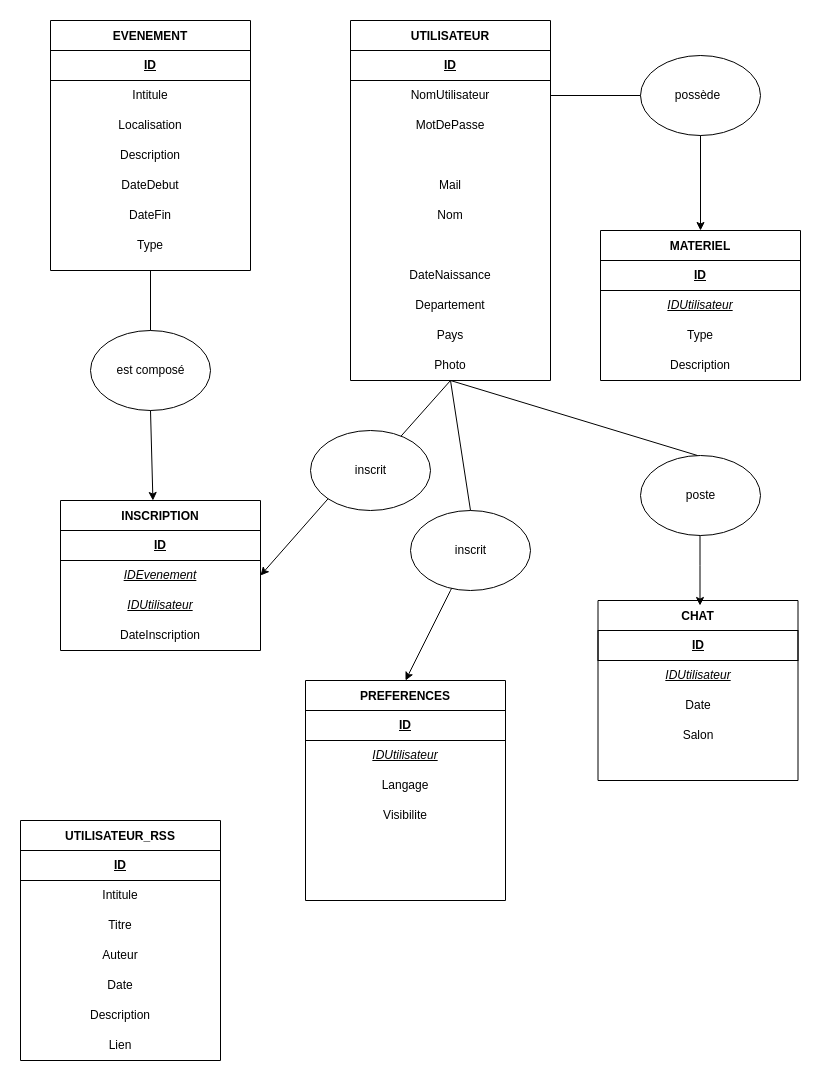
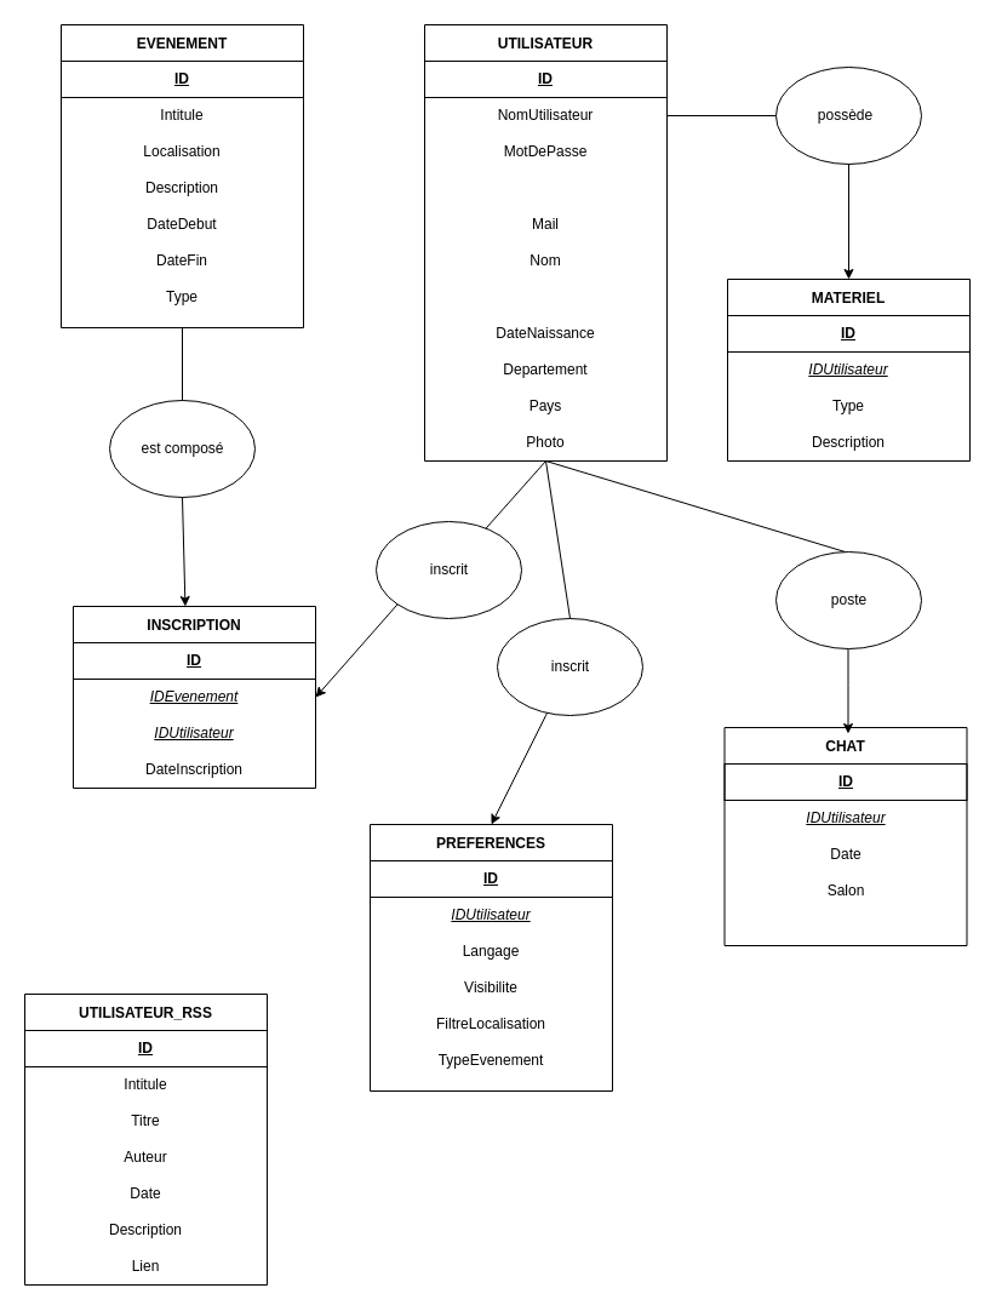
  <mxCell id="0" />
  <mxCell id="1" parent="0" />
  <mxCell id="2" value="UTILISATEUR" style="swimlane;startSize=30;" parent="1" vertex="1"><mxGeometry x="350" y="20" width="200" height="360" as="geometry" /></mxCell>
  <mxCell id="3" value="ID" style="text;html=1;strokeColor=default;fillColor=none;align=center;verticalAlign=middle;whiteSpace=wrap;rounded=0;strokeWidth=1;fontStyle=5" parent="2" vertex="1"><mxGeometry y="30" width="200" height="30" as="geometry" /></mxCell>
  <mxCell id="4" value="Mail" style="text;html=1;strokeColor=none;fillColor=none;align=center;verticalAlign=middle;whiteSpace=wrap;rounded=0;" parent="2" vertex="1"><mxGeometry y="150" width="200" height="30" as="geometry" /></mxCell>
  <mxCell id="5" value="NomUtilisateur" style="text;html=1;strokeColor=none;fillColor=none;align=center;verticalAlign=middle;whiteSpace=wrap;rounded=0;" parent="2" vertex="1"><mxGeometry y="60" width="200" height="30" as="geometry" /></mxCell>
  <mxCell id="6" value="MotDePasse" style="text;html=1;strokeColor=none;fillColor=none;align=center;verticalAlign=middle;whiteSpace=wrap;rounded=0;" parent="2" vertex="1"><mxGeometry y="90" width="200" height="30" as="geometry" /></mxCell>
  <mxCell id="7" value="Nom" style="text;html=1;strokeColor=none;fillColor=none;align=center;verticalAlign=middle;whiteSpace=wrap;rounded=0;" parent="2" vertex="1"><mxGeometry y="180" width="200" height="30" as="geometry" /></mxCell>
  <mxCell id="8" value="DateNaissance" style="text;html=1;strokeColor=none;fillColor=none;align=center;verticalAlign=middle;whiteSpace=wrap;rounded=0;" parent="2" vertex="1"><mxGeometry y="240" width="200" height="30" as="geometry" /></mxCell>
  <mxCell id="9" value="Departement" style="text;html=1;strokeColor=none;fillColor=none;align=center;verticalAlign=middle;whiteSpace=wrap;rounded=0;" parent="2" vertex="1"><mxGeometry y="270" width="200" height="30" as="geometry" /></mxCell>
  <mxCell id="10" value="Pays" style="text;html=1;strokeColor=none;fillColor=none;align=center;verticalAlign=middle;whiteSpace=wrap;rounded=0;" parent="2" vertex="1"><mxGeometry y="300" width="200" height="30" as="geometry" /></mxCell>
  <mxCell id="11" value="Photo" style="text;html=1;strokeColor=none;fillColor=none;align=center;verticalAlign=middle;whiteSpace=wrap;rounded=0;" vertex="1" parent="2"><mxGeometry y="330" width="200" height="30" as="geometry" /></mxCell>
  <mxCell id="12" value="MATERIEL" style="swimlane;startSize=30;" vertex="1" parent="1"><mxGeometry x="600" y="230" width="200" height="150" as="geometry" /></mxCell>
  <mxCell id="13" value="ID" style="text;html=1;strokeColor=default;fillColor=none;align=center;verticalAlign=middle;whiteSpace=wrap;rounded=0;strokeWidth=1;fontStyle=5" vertex="1" parent="12"><mxGeometry y="30" width="200" height="30" as="geometry" /></mxCell>
  <mxCell id="14" value="Description" style="text;html=1;strokeColor=none;fillColor=none;align=center;verticalAlign=middle;whiteSpace=wrap;rounded=0;" vertex="1" parent="12"><mxGeometry y="120" width="200" height="30" as="geometry" /></mxCell>
  <mxCell id="15" value="IDUtilisateur" style="text;html=1;strokeColor=none;fillColor=none;align=center;verticalAlign=middle;whiteSpace=wrap;rounded=0;fontStyle=6" vertex="1" parent="12"><mxGeometry y="60" width="200" height="30" as="geometry" /></mxCell>
  <mxCell id="16" value="Type" style="text;html=1;strokeColor=none;fillColor=none;align=center;verticalAlign=middle;whiteSpace=wrap;rounded=0;" vertex="1" parent="12"><mxGeometry y="90" width="200" height="30" as="geometry" /></mxCell>
  <mxCell id="17" value="EVENEMENT" style="swimlane;startSize=30;" vertex="1" parent="1"><mxGeometry x="50" y="20" width="200" height="250" as="geometry" /></mxCell>
  <mxCell id="18" value="ID" style="text;html=1;strokeColor=default;fillColor=none;align=center;verticalAlign=middle;whiteSpace=wrap;rounded=0;strokeWidth=1;fontStyle=5" vertex="1" parent="17"><mxGeometry y="30" width="200" height="30" as="geometry" /></mxCell>
  <mxCell id="19" value="Description" style="text;html=1;strokeColor=none;fillColor=none;align=center;verticalAlign=middle;whiteSpace=wrap;rounded=0;" vertex="1" parent="17"><mxGeometry y="120" width="200" height="30" as="geometry" /></mxCell>
  <mxCell id="20" value="Localisation" style="text;html=1;strokeColor=none;fillColor=none;align=center;verticalAlign=middle;whiteSpace=wrap;rounded=0;" vertex="1" parent="17"><mxGeometry y="90" width="200" height="30" as="geometry" /></mxCell>
  <mxCell id="21" value="Intitule" style="text;html=1;strokeColor=none;fillColor=none;align=center;verticalAlign=middle;whiteSpace=wrap;rounded=0;" vertex="1" parent="17"><mxGeometry y="60" width="200" height="30" as="geometry" /></mxCell>
  <mxCell id="22" value="DateDebut" style="text;html=1;strokeColor=none;fillColor=none;align=center;verticalAlign=middle;whiteSpace=wrap;rounded=0;" vertex="1" parent="17"><mxGeometry y="150" width="200" height="30" as="geometry" /></mxCell>
  <mxCell id="23" value="DateFin" style="text;html=1;strokeColor=none;fillColor=none;align=center;verticalAlign=middle;whiteSpace=wrap;rounded=0;" vertex="1" parent="17"><mxGeometry y="180" width="200" height="30" as="geometry" /></mxCell>
  <mxCell id="24" value="Type" style="text;html=1;strokeColor=none;fillColor=none;align=center;verticalAlign=middle;whiteSpace=wrap;rounded=0;" vertex="1" parent="17"><mxGeometry y="210" width="200" height="30" as="geometry" /></mxCell>
  <mxCell id="25" value="" style="endArrow=classic;html=1;rounded=0;entryX=0.5;entryY=0;entryDx=0;entryDy=0;startArrow=none;" edge="1" parent="1" source="26" target="12"><mxGeometry width="50" height="50" relative="1" as="geometry"><mxPoint x="550" y="160" as="sourcePoint" /><mxPoint x="700" y="160" as="targetPoint" /><Array as="points"><mxPoint x="700" y="90" /></Array></mxGeometry></mxCell>
  <mxCell id="26" value="" style="ellipse;whiteSpace=wrap;html=1;" vertex="1" parent="1"><mxGeometry x="640" y="55" width="120" height="80" as="geometry" /></mxCell>
  <mxCell id="27" value="" style="endArrow=none;html=1;rounded=0;entryX=0;entryY=0.5;entryDx=0;entryDy=0;exitX=1;exitY=0.5;exitDx=0;exitDy=0;" edge="1" parent="1" source="5" target="26"><mxGeometry width="50" height="50" relative="1" as="geometry"><mxPoint x="550" y="160" as="sourcePoint" /><mxPoint x="700" y="230" as="targetPoint" /><Array as="points" /></mxGeometry></mxCell>
  <mxCell id="28" value="possède" style="text;html=1;strokeColor=none;fillColor=none;align=center;verticalAlign=middle;whiteSpace=wrap;rounded=0;" vertex="1" parent="1"><mxGeometry x="635" y="80" width="125" height="30" as="geometry" /></mxCell>
  <mxCell id="29" value="UTILISATEUR_RSS" style="swimlane;startSize=30;" vertex="1" parent="1"><mxGeometry x="20" y="820" width="200" height="240" as="geometry" /></mxCell>
  <mxCell id="30" value="ID" style="text;html=1;strokeColor=default;fillColor=none;align=center;verticalAlign=middle;whiteSpace=wrap;rounded=0;strokeWidth=1;fontStyle=5" vertex="1" parent="29"><mxGeometry y="30" width="200" height="30" as="geometry" /></mxCell>
  <mxCell id="31" value="Auteur" style="text;html=1;strokeColor=none;fillColor=none;align=center;verticalAlign=middle;whiteSpace=wrap;rounded=0;" vertex="1" parent="29"><mxGeometry y="120" width="200" height="30" as="geometry" /></mxCell>
  <mxCell id="32" value="Titre" style="text;html=1;strokeColor=none;fillColor=none;align=center;verticalAlign=middle;whiteSpace=wrap;rounded=0;" vertex="1" parent="29"><mxGeometry y="90" width="200" height="30" as="geometry" /></mxCell>
  <mxCell id="33" value="Intitule" style="text;html=1;strokeColor=none;fillColor=none;align=center;verticalAlign=middle;whiteSpace=wrap;rounded=0;" vertex="1" parent="29"><mxGeometry y="60" width="200" height="30" as="geometry" /></mxCell>
  <mxCell id="34" value="Date" style="text;html=1;strokeColor=none;fillColor=none;align=center;verticalAlign=middle;whiteSpace=wrap;rounded=0;" vertex="1" parent="29"><mxGeometry y="150" width="200" height="30" as="geometry" /></mxCell>
  <mxCell id="35" value="Description" style="text;html=1;strokeColor=none;fillColor=none;align=center;verticalAlign=middle;whiteSpace=wrap;rounded=0;" vertex="1" parent="29"><mxGeometry y="180" width="200" height="30" as="geometry" /></mxCell>
  <mxCell id="36" value="Lien" style="text;html=1;strokeColor=none;fillColor=none;align=center;verticalAlign=middle;whiteSpace=wrap;rounded=0;" vertex="1" parent="29"><mxGeometry y="210" width="200" height="30" as="geometry" /></mxCell>
  <mxCell id="37" value="INSCRIPTION" style="swimlane;startSize=30;" vertex="1" parent="1"><mxGeometry x="60" y="500" width="200" height="150" as="geometry" /></mxCell>
  <mxCell id="38" value="ID" style="text;html=1;strokeColor=default;fillColor=none;align=center;verticalAlign=middle;whiteSpace=wrap;rounded=0;strokeWidth=1;fontStyle=5" vertex="1" parent="37"><mxGeometry y="30" width="200" height="30" as="geometry" /></mxCell>
  <mxCell id="39" value="DateInscription" style="text;html=1;strokeColor=none;fillColor=none;align=center;verticalAlign=middle;whiteSpace=wrap;rounded=0;" vertex="1" parent="37"><mxGeometry y="120" width="200" height="30" as="geometry" /></mxCell>
  <mxCell id="40" value="IDUtilisateur" style="text;html=1;strokeColor=none;fillColor=none;align=center;verticalAlign=middle;whiteSpace=wrap;rounded=0;fontStyle=6" vertex="1" parent="37"><mxGeometry y="90" width="200" height="30" as="geometry" /></mxCell>
  <mxCell id="41" value="IDEvenement" style="text;html=1;strokeColor=none;fillColor=none;align=center;verticalAlign=middle;whiteSpace=wrap;rounded=0;fontStyle=6" vertex="1" parent="37"><mxGeometry y="60" width="200" height="30" as="geometry" /></mxCell>
  <mxCell id="42" value="CHAT" style="swimlane;startSize=30;" vertex="1" parent="1"><mxGeometry x="597.5" y="600" width="200" height="180" as="geometry" /></mxCell>
  <mxCell id="43" value="ID" style="text;html=1;strokeColor=default;fillColor=none;align=center;verticalAlign=middle;whiteSpace=wrap;rounded=0;strokeWidth=1;fontStyle=5" vertex="1" parent="42"><mxGeometry y="30" width="200" height="30" as="geometry" /></mxCell>
  <mxCell id="44" value="Date" style="text;html=1;strokeColor=none;fillColor=none;align=center;verticalAlign=middle;whiteSpace=wrap;rounded=0;" vertex="1" parent="42"><mxGeometry y="90" width="200" height="30" as="geometry" /></mxCell>
  <mxCell id="45" value="Salon" style="text;html=1;strokeColor=none;fillColor=none;align=center;verticalAlign=middle;whiteSpace=wrap;rounded=0;" vertex="1" parent="42"><mxGeometry y="120" width="200" height="30" as="geometry" /></mxCell>
  <mxCell id="46" value="IDUtilisateur" style="text;html=1;strokeColor=none;fillColor=none;align=center;verticalAlign=middle;whiteSpace=wrap;rounded=0;fontStyle=6" vertex="1" parent="42"><mxGeometry y="60" width="200" height="30" as="geometry" /></mxCell>
  <mxCell id="47" value="" style="ellipse;whiteSpace=wrap;html=1;" vertex="1" parent="1"><mxGeometry x="90" y="330" width="120" height="80" as="geometry" /></mxCell>
  <mxCell id="48" value="est composé" style="text;html=1;strokeColor=none;fillColor=none;align=center;verticalAlign=middle;whiteSpace=wrap;rounded=0;" vertex="1" parent="1"><mxGeometry x="87.5" y="355" width="125" height="30" as="geometry" /></mxCell>
  <mxCell id="49" value="" style="ellipse;whiteSpace=wrap;html=1;" vertex="1" parent="1"><mxGeometry x="310" y="430" width="120" height="80" as="geometry" /></mxCell>
  <mxCell id="50" value="inscrit" style="text;html=1;strokeColor=none;fillColor=none;align=center;verticalAlign=middle;whiteSpace=wrap;rounded=0;" vertex="1" parent="1"><mxGeometry x="307.5" y="455" width="125" height="30" as="geometry" /></mxCell>
  <mxCell id="51" value="" style="endArrow=classic;html=1;rounded=0;startArrow=none;entryX=1;entryY=0.5;entryDx=0;entryDy=0;exitX=0;exitY=1;exitDx=0;exitDy=0;" edge="1" parent="1" source="49" target="41"><mxGeometry width="50" height="50" relative="1" as="geometry"><mxPoint x="320" y="470" as="sourcePoint" /><mxPoint x="275" y="570" as="targetPoint" /><Array as="points" /></mxGeometry></mxCell>
  <mxCell id="52" value="" style="endArrow=none;html=1;rounded=0;entryX=0.5;entryY=1;entryDx=0;entryDy=0;" edge="1" parent="1" source="49" target="11"><mxGeometry width="50" height="50" relative="1" as="geometry"><mxPoint x="450" y="430" as="sourcePoint" /><mxPoint x="500" y="380" as="targetPoint" /></mxGeometry></mxCell>
  <mxCell id="53" value="" style="endArrow=none;html=1;rounded=0;exitX=0.5;exitY=0;exitDx=0;exitDy=0;" edge="1" parent="1" source="47"><mxGeometry width="50" height="50" relative="1" as="geometry"><mxPoint x="150" y="280" as="sourcePoint" /><mxPoint x="150" y="270" as="targetPoint" /></mxGeometry></mxCell>
  <mxCell id="54" value="" style="ellipse;whiteSpace=wrap;html=1;" vertex="1" parent="1"><mxGeometry x="640" y="455" width="120" height="80" as="geometry" /></mxCell>
  <mxCell id="55" value="poste" style="text;html=1;strokeColor=none;fillColor=none;align=center;verticalAlign=middle;whiteSpace=wrap;rounded=0;fontStyle=0" vertex="1" parent="1"><mxGeometry x="637.5" y="480" width="125" height="30" as="geometry" /></mxCell>
  <mxCell id="56" value="" style="endArrow=none;html=1;rounded=0;entryX=0.5;entryY=1;entryDx=0;entryDy=0;" edge="1" parent="1" target="11"><mxGeometry width="50" height="50" relative="1" as="geometry"><mxPoint x="697" y="455" as="sourcePoint" /><mxPoint x="697" y="390" as="targetPoint" /><Array as="points" /></mxGeometry></mxCell>
  <mxCell id="57" value="" style="endArrow=classic;html=1;rounded=0;startArrow=none;" edge="1" parent="1"><mxGeometry width="50" height="50" relative="1" as="geometry"><mxPoint x="699.5" y="535" as="sourcePoint" /><mxPoint x="699.5" y="605" as="targetPoint" /><Array as="points"><mxPoint x="699.5" y="565" /></Array></mxGeometry></mxCell>
  <mxCell id="58" value="PREFERENCES" style="swimlane;startSize=30;" vertex="1" parent="1"><mxGeometry x="305" y="680" width="200" height="220" as="geometry" /></mxCell>
  <mxCell id="59" value="ID" style="text;html=1;strokeColor=default;fillColor=none;align=center;verticalAlign=middle;whiteSpace=wrap;rounded=0;strokeWidth=1;fontStyle=5" vertex="1" parent="58"><mxGeometry y="30" width="200" height="30" as="geometry" /></mxCell>
  <mxCell id="60" value="Visibilite" style="text;html=1;strokeColor=none;fillColor=none;align=center;verticalAlign=middle;whiteSpace=wrap;rounded=0;" vertex="1" parent="58"><mxGeometry y="120" width="200" height="30" as="geometry" /></mxCell>
  <mxCell id="61" value="Langage" style="text;html=1;strokeColor=none;fillColor=none;align=center;verticalAlign=middle;whiteSpace=wrap;rounded=0;" vertex="1" parent="58"><mxGeometry y="90" width="200" height="30" as="geometry" /></mxCell>
  <mxCell id="62" value="&lt;u&gt;&lt;i&gt;IDUtilisateur&lt;/i&gt;&lt;/u&gt;" style="text;html=1;strokeColor=none;fillColor=none;align=center;verticalAlign=middle;whiteSpace=wrap;rounded=0;" vertex="1" parent="58"><mxGeometry y="60" width="200" height="30" as="geometry" /></mxCell>
+ <mxCell id="63" value="FiltreLocalisation" style="text;html=1;strokeColor=none;fillColor=none;align=center;verticalAlign=middle;whiteSpace=wrap;rounded=0;" vertex="1" parent="58"><mxGeometry y="150" width="200" height="30" as="geometry" /></mxCell>
+ <mxCell id="64" value="TypeEvenement" style="text;html=1;strokeColor=none;fillColor=none;align=center;verticalAlign=middle;whiteSpace=wrap;rounded=0;" vertex="1" parent="58"><mxGeometry y="180" width="200" height="30" as="geometry" /></mxCell>
  <mxCell id="65" value="" style="ellipse;whiteSpace=wrap;html=1;" vertex="1" parent="1"><mxGeometry x="410" y="510" width="120" height="80" as="geometry" /></mxCell>
  <mxCell id="66" value="inscrit" style="text;html=1;strokeColor=none;fillColor=none;align=center;verticalAlign=middle;whiteSpace=wrap;rounded=0;" vertex="1" parent="1"><mxGeometry x="407.5" y="535" width="125" height="30" as="geometry" /></mxCell>
  <mxCell id="67" value="" style="endArrow=classic;html=1;rounded=0;startArrow=none;entryX=0.5;entryY=0;entryDx=0;entryDy=0;" edge="1" parent="1" source="65" target="58"><mxGeometry width="50" height="50" relative="1" as="geometry"><mxPoint x="450" y="600" as="sourcePoint" /><mxPoint x="380" y="605" as="targetPoint" /><Array as="points"><mxPoint x="450" y="590" /></Array></mxGeometry></mxCell>
  <mxCell id="68" value="" style="endArrow=none;html=1;rounded=0;entryX=0.5;entryY=1;entryDx=0;entryDy=0;exitX=0.5;exitY=0;exitDx=0;exitDy=0;" edge="1" parent="1" source="65" target="11"><mxGeometry width="50" height="50" relative="1" as="geometry"><mxPoint x="500" y="470" as="sourcePoint" /><mxPoint x="585" y="500" as="targetPoint" /></mxGeometry></mxCell>
  <mxCell id="69" value="" style="endArrow=classic;html=1;rounded=0;startArrow=none;entryX=1;entryY=0.5;entryDx=0;entryDy=0;exitX=0.5;exitY=1;exitDx=0;exitDy=0;" edge="1" parent="1" source="47"><mxGeometry width="50" height="50" relative="1" as="geometry"><mxPoint x="150" y="430" as="sourcePoint" /><mxPoint x="152.43" y="500" as="targetPoint" /><Array as="points" /></mxGeometry></mxCell>
